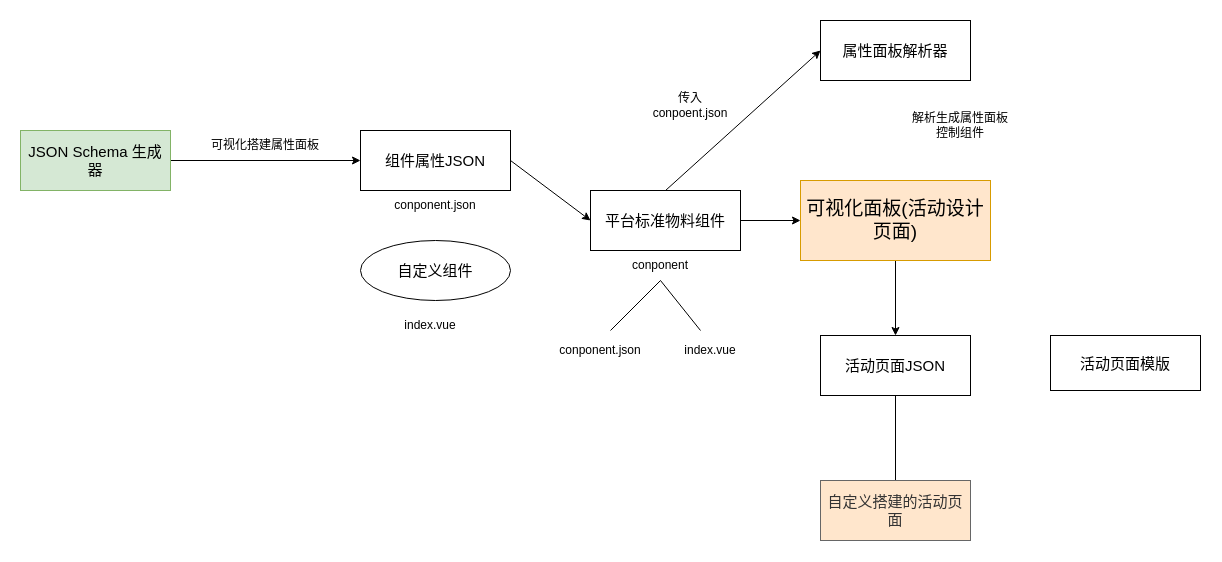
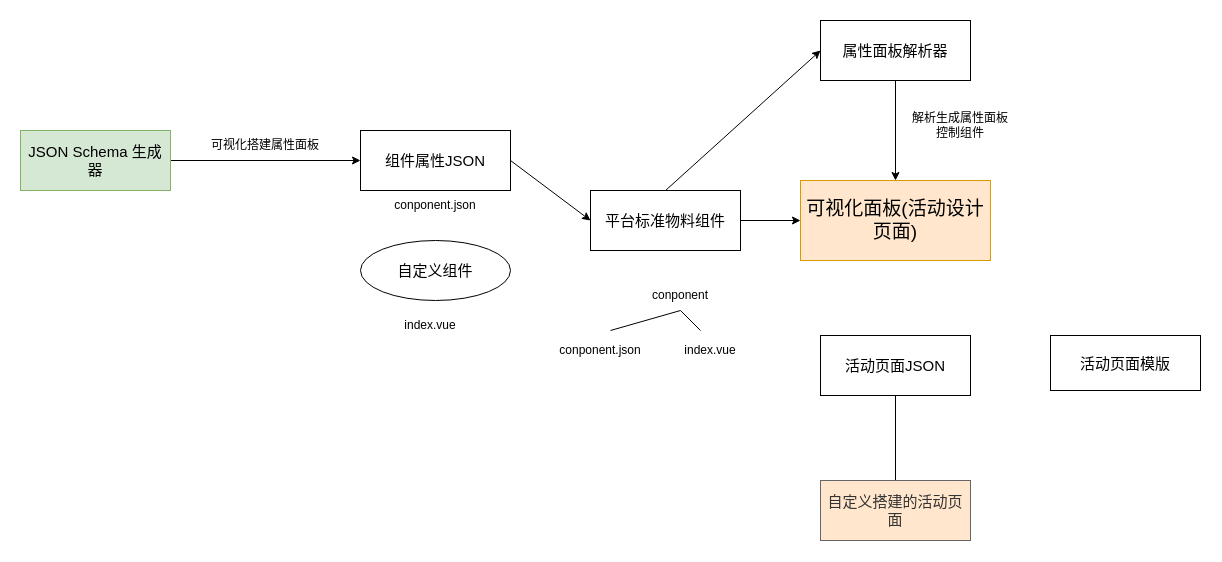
  <mxCell id="0" />
  <mxCell id="1" parent="0" />
  <mxCell id="2" style="edgeStyle=orthogonalEdgeStyle;rounded=0;orthogonalLoop=1;jettySize=auto;html=1;exitX=1;exitY=0.5;exitDx=0;exitDy=0;fontSize=15;" edge="1" parent="1" source="3" target="4"><mxGeometry relative="1" as="geometry" /></mxCell>
  <mxCell id="3" value="JSON Schema 生成器" style="rounded=0;whiteSpace=wrap;html=1;fontSize=15;fillColor=#d5e8d4;strokeColor=#82b366;" vertex="1" parent="1"><mxGeometry x="20" y="130" width="150" height="60" as="geometry" /></mxCell>
  <mxCell id="4" value="组件属性JSON" style="rounded=0;whiteSpace=wrap;html=1;fontSize=15;" vertex="1" parent="1"><mxGeometry x="360" y="130" width="150" height="60" as="geometry" /></mxCell>
  <mxCell id="5" value="自定义组件" style="ellipse;whiteSpace=wrap;html=1;fontSize=15;" vertex="1" parent="1"><mxGeometry x="360" y="240" width="150" height="60" as="geometry" /></mxCell>
  <mxCell id="6" style="edgeStyle=orthogonalEdgeStyle;rounded=0;orthogonalLoop=1;jettySize=auto;html=1;exitX=1;exitY=0.5;exitDx=0;exitDy=0;" edge="1" parent="1" source="7" target="11"><mxGeometry relative="1" as="geometry" /></mxCell>
  <mxCell id="7" value="平台标准物料组件" style="rounded=0;whiteSpace=wrap;html=1;fontSize=15;" vertex="1" parent="1"><mxGeometry x="590" y="190" width="150" height="60" as="geometry" /></mxCell>
+ <mxCell id="8" style="edgeStyle=orthogonalEdgeStyle;rounded=0;orthogonalLoop=1;jettySize=auto;html=1;exitX=0.5;exitY=1;exitDx=0;exitDy=0;" edge="1" parent="1" source="9" target="11"><mxGeometry relative="1" as="geometry" /></mxCell>
  <mxCell id="9" value="属性面板解析器" style="rounded=0;whiteSpace=wrap;html=1;fontSize=15;" vertex="1" parent="1"><mxGeometry x="820" y="20" width="150" height="60" as="geometry" /></mxCell>
- <mxCell id="10" style="edgeStyle=orthogonalEdgeStyle;rounded=0;orthogonalLoop=1;jettySize=auto;html=1;exitX=0.5;exitY=1;exitDx=0;exitDy=0;entryX=0.5;entryY=0;entryDx=0;entryDy=0;" edge="1" parent="1" source="11" target="13"><mxGeometry relative="1" as="geometry" /></mxCell>
  <mxCell id="11" value="可视化面板(活动设计页面)" style="rounded=0;whiteSpace=wrap;html=1;fontSize=19;fillColor=#ffe6cc;strokeColor=#d79b00;" vertex="1" parent="1"><mxGeometry x="800" y="180" width="190" height="80" as="geometry" /></mxCell>
  <mxCell id="12" style="edgeStyle=orthogonalEdgeStyle;rounded=0;orthogonalLoop=1;jettySize=auto;html=1;exitX=0.5;exitY=1;exitDx=0;exitDy=0;entryX=0.5;entryY=0;entryDx=0;entryDy=0;endArrow=none;" edge="1" parent="1" source="13" target="14"><mxGeometry relative="1" as="geometry" /></mxCell>
  <mxCell id="13" value="活动页面JSON" style="rounded=0;whiteSpace=wrap;html=1;fontSize=15;" vertex="1" parent="1"><mxGeometry x="820" y="335" width="150" height="60" as="geometry" /></mxCell>
  <mxCell id="14" value="自定义搭建的活动页面" style="rounded=0;whiteSpace=wrap;html=1;fontSize=15;fillColor=#ffe6cc;fontColor=#333333;strokeColor=#666666;" vertex="1" parent="1"><mxGeometry x="820" y="480" width="150" height="60" as="geometry" /></mxCell>
  <mxCell id="15" value="活动页面模版" style="rounded=0;whiteSpace=wrap;html=1;fontSize=15;" vertex="1" parent="1"><mxGeometry x="1050" y="335" width="150" height="55" as="geometry" /></mxCell>
  <mxCell id="16" value="" style="endArrow=classic;html=1;rounded=0;exitX=1;exitY=0.5;exitDx=0;exitDy=0;entryX=0;entryY=0.5;entryDx=0;entryDy=0;" edge="1" parent="1" source="4" target="7"><mxGeometry width="50" height="50" relative="1" as="geometry"><mxPoint x="360" y="380" as="sourcePoint" /><mxPoint x="410" y="330" as="targetPoint" /></mxGeometry></mxCell>
  <mxCell id="17" value="" style="endArrow=classic;html=1;rounded=0;exitX=0.5;exitY=0;exitDx=0;exitDy=0;entryX=0;entryY=0.5;entryDx=0;entryDy=0;" edge="1" parent="1" source="7" target="9"><mxGeometry width="50" height="50" relative="1" as="geometry"><mxPoint x="520" y="280" as="sourcePoint" /><mxPoint x="600" y="245" as="targetPoint" /></mxGeometry></mxCell>
  <mxCell id="18" value="" style="endArrow=none;html=1;rounded=0;entryX=0.5;entryY=1;entryDx=0;entryDy=0;" edge="1" parent="1" target="22"><mxGeometry width="50" height="50" relative="1" as="geometry"><mxPoint x="610" y="330" as="sourcePoint" /><mxPoint x="630" y="282.5" as="targetPoint" /></mxGeometry></mxCell>
  <mxCell id="19" value="可视化搭建属性面板" style="text;html=1;align=center;verticalAlign=middle;whiteSpace=wrap;rounded=0;" vertex="1" parent="1"><mxGeometry x="210" y="130" width="110" height="30" as="geometry" /></mxCell>
  <mxCell id="20" value="conponent.json" style="text;html=1;align=center;verticalAlign=middle;whiteSpace=wrap;rounded=0;" vertex="1" parent="1"><mxGeometry x="405" y="190" width="60" height="30" as="geometry" /></mxCell>
  <mxCell id="21" value="index.vue" style="text;html=1;align=center;verticalAlign=middle;whiteSpace=wrap;rounded=0;" vertex="1" parent="1"><mxGeometry x="400" y="310" width="60" height="30" as="geometry" /></mxCell>
- <mxCell id="22" value="conponent" style="text;html=1;align=center;verticalAlign=middle;whiteSpace=wrap;rounded=0;" vertex="1" parent="1"><mxGeometry x="630" y="250" width="60" height="30" as="geometry" /></mxCell>
+ <mxCell id="22" value="conponent" style="text;html=1;align=center;verticalAlign=middle;whiteSpace=wrap;rounded=0;" vertex="1" parent="1"><mxGeometry x="650" y="280" width="60" height="30" as="geometry" /></mxCell>
  <mxCell id="23" value="" style="endArrow=none;html=1;rounded=0;entryX=0.5;entryY=1;entryDx=0;entryDy=0;" edge="1" parent="1" target="22"><mxGeometry width="50" height="50" relative="1" as="geometry"><mxPoint x="700" y="330" as="sourcePoint" /><mxPoint x="650" y="290" as="targetPoint" /></mxGeometry></mxCell>
  <mxCell id="24" value="conponent.json" style="text;html=1;align=center;verticalAlign=middle;whiteSpace=wrap;rounded=0;" vertex="1" parent="1"><mxGeometry x="570" y="335" width="60" height="30" as="geometry" /></mxCell>
  <mxCell id="25" value="index.vue" style="text;html=1;align=center;verticalAlign=middle;whiteSpace=wrap;rounded=0;" vertex="1" parent="1"><mxGeometry x="680" y="335" width="60" height="30" as="geometry" /></mxCell>
- <mxCell id="26" value="传入conpoent.json" style="text;html=1;align=center;verticalAlign=middle;whiteSpace=wrap;rounded=0;" vertex="1" parent="1"><mxGeometry x="640" y="90" width="100" height="30" as="geometry" /></mxCell>
  <mxCell id="27" value="解析生成属性面板控制组件" style="text;html=1;align=center;verticalAlign=middle;whiteSpace=wrap;rounded=0;" vertex="1" parent="1"><mxGeometry x="910" y="110" width="100" height="30" as="geometry" /></mxCell>
